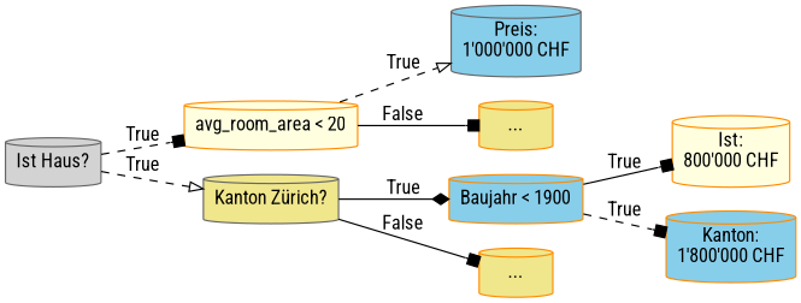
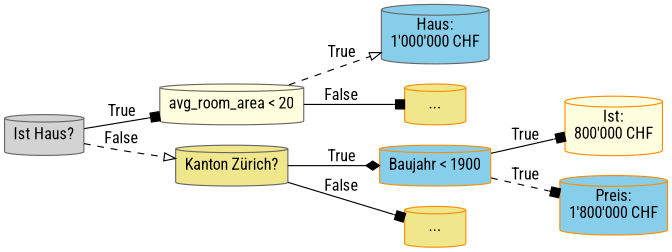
  digraph {
    fontname="Roboto Condensed"
    rankdir=LR
    node [color=darkorange fillcolor=khaki fontname="Roboto Condensed" shape=cylinder style=filled]
    edge [arrowhead=box fontname="Roboto Condensed" style=dashed]
    n1 [color=gray40 fillcolor=lightgrey label="Ist Haus?"]
-   n2 [fillcolor=lightyellow label="avg_room_area < 20"]
+   n2 [color=gray40 fillcolor=lightyellow label="avg_room_area < 20"]
    n3 [color=gray40 label="Kanton Zürich?"]
-   n4 [color=gray40 fillcolor=skyblue label="Preis:\n1'000'000 CHF"]
+   n4 [color=gray40 fillcolor=skyblue label="Haus:\n1'000'000 CHF"]
    n5 [label="..."]
    n6 [fillcolor=skyblue label="Baujahr < 1900"]
    n7 [label="..."]
    n8 [fillcolor=lightyellow label="Ist:\n800'000 CHF"]
-   n9 [fillcolor=skyblue label="Kanton:\n1'800'000 CHF"]
-   n1 -> n2 [label=True]
-   n1 -> n3 [arrowhead=onormal label=True]
+   n9 [fillcolor=skyblue label="Preis:\n1'800'000 CHF"]
+   n1 -> n2 [label=True style=solid]
+   n1 -> n3 [arrowhead=onormal label=False]
    n2 -> n4 [arrowhead=onormal label=True]
    n2 -> n5 [label=False style=solid]
    n3 -> n6 [arrowhead=diamond label=True style=solid]
    n3 -> n7 [label=False style=solid]
    n6 -> n8 [label=True style=solid]
    n6 -> n9 [label=True]
  }
